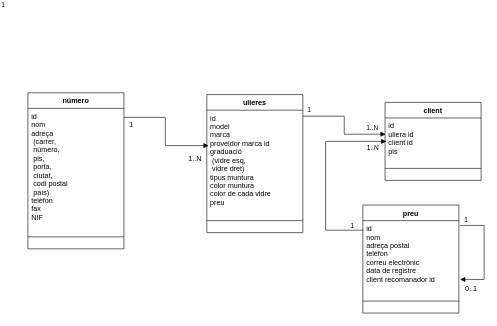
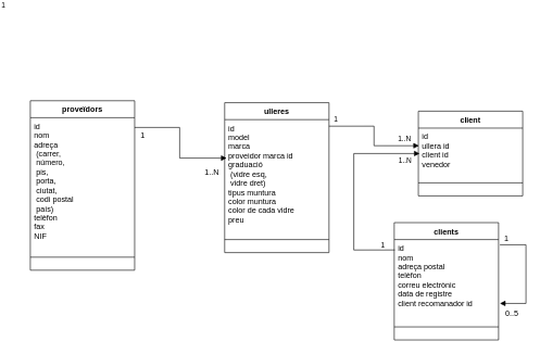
  <mxCell id="0" />
  <mxCell id="1" parent="0" />
- <mxCell id="2" value="número" style="swimlane;fontStyle=1;align=center;verticalAlign=top;childLayout=stackLayout;horizontal=1;startSize=26;horizontalStack=0;resizeParent=1;resizeParentMax=0;resizeLast=0;collapsible=1;marginBottom=0;" parent="1" vertex="1"><mxGeometry x="20" y="20" width="160" height="260" as="geometry" /></mxCell>
+ <mxCell id="2" value="proveïdors" style="swimlane;fontStyle=1;align=center;verticalAlign=top;childLayout=stackLayout;horizontal=1;startSize=26;horizontalStack=0;resizeParent=1;resizeParentMax=0;resizeLast=0;collapsible=1;marginBottom=0;" parent="1" vertex="1"><mxGeometry x="20" y="20" width="160" height="260" as="geometry" /></mxCell>
  <mxCell id="3" value="id&#10;nom&#10;adreça&#10;  (carrer, &#10;  número, &#10;  pis, &#10;  porta, &#10;  ciutat, &#10;  codi postal &#10;  país)&#10;telèfon&#10;fax&#10;NIF" style="text;strokeColor=none;fillColor=none;align=left;verticalAlign=top;spacingLeft=4;spacingRight=4;overflow=hidden;rotatable=0;points=[[0,0.5],[1,0.5]];portConstraint=eastwest;" parent="2" vertex="1"><mxGeometry y="26" width="160" height="194" as="geometry" /></mxCell>
  <mxCell id="4" value="" style="line;strokeWidth=1;fillColor=none;align=left;verticalAlign=middle;spacingTop=-1;spacingLeft=3;spacingRight=3;rotatable=0;labelPosition=right;points=[];portConstraint=eastwest;" parent="2" vertex="1"><mxGeometry y="220" width="160" height="40" as="geometry" /></mxCell>
  <mxCell id="5" value="client" style="swimlane;fontStyle=1;align=center;verticalAlign=top;childLayout=stackLayout;horizontal=1;startSize=26;horizontalStack=0;resizeParent=1;resizeParentMax=0;resizeLast=0;collapsible=1;marginBottom=0;" parent="1" vertex="1"><mxGeometry x="615" y="36" width="160" height="130" as="geometry" /></mxCell>
- <mxCell id="6" value="id&#10;ullera id&#10;client id&#10;pis" style="text;strokeColor=none;fillColor=none;align=left;verticalAlign=top;spacingLeft=4;spacingRight=4;overflow=hidden;rotatable=0;points=[[0,0.5],[1,0.5]];portConstraint=eastwest;" parent="5" vertex="1"><mxGeometry y="26" width="160" height="64" as="geometry" /></mxCell>
+ <mxCell id="6" value="id&#10;ullera id&#10;client id&#10;venedor" style="text;strokeColor=none;fillColor=none;align=left;verticalAlign=top;spacingLeft=4;spacingRight=4;overflow=hidden;rotatable=0;points=[[0,0.5],[1,0.5]];portConstraint=eastwest;" parent="5" vertex="1"><mxGeometry y="26" width="160" height="64" as="geometry" /></mxCell>
  <mxCell id="7" value="" style="line;strokeWidth=1;fillColor=none;align=left;verticalAlign=middle;spacingTop=-1;spacingLeft=3;spacingRight=3;rotatable=0;labelPosition=right;points=[];portConstraint=eastwest;" parent="5" vertex="1"><mxGeometry y="90" width="160" height="40" as="geometry" /></mxCell>
  <mxCell id="8" value="" style="endArrow=block;endFill=1;html=1;edgeStyle=orthogonalEdgeStyle;align=left;verticalAlign=top;rounded=0;entryX=0.019;entryY=0.36;entryDx=0;entryDy=0;entryPerimeter=0;" parent="1" source="3" edge="1" target="13"><mxGeometry x="-1" relative="1" as="geometry"><mxPoint x="208" y="61" as="sourcePoint" /><mxPoint x="318" y="91" as="targetPoint" /><Array as="points"><mxPoint x="249" y="61" /><mxPoint x="249" y="108" /></Array></mxGeometry></mxCell>
  <mxCell id="9" value="1" style="edgeLabel;resizable=0;html=1;align=left;verticalAlign=bottom;" parent="8" connectable="0" vertex="1"><mxGeometry x="-1" relative="1" as="geometry"><mxPoint x="-206" y="-180" as="offset" /></mxGeometry></mxCell>
  <mxCell id="10" value="1..N" style="text;html=1;resizable=0;autosize=1;align=center;verticalAlign=middle;points=[];fillColor=none;strokeColor=none;rounded=0;" parent="1" vertex="1"><mxGeometry x="278" y="121" width="40" height="20" as="geometry" /></mxCell>
  <mxCell id="11" value="1" style="text;html=1;resizable=0;autosize=1;align=center;verticalAlign=middle;points=[];fillColor=none;strokeColor=none;rounded=0;" parent="1" vertex="1"><mxGeometry x="181.92" y="64.03" width="20" height="20" as="geometry" /></mxCell>
  <mxCell id="12" value="ulleres" style="swimlane;fontStyle=1;align=center;verticalAlign=top;childLayout=stackLayout;horizontal=1;startSize=26;horizontalStack=0;resizeParent=1;resizeParentMax=0;resizeLast=0;collapsible=1;marginBottom=0;" parent="1" vertex="1"><mxGeometry x="318" y="23" width="160" height="230" as="geometry" /></mxCell>
  <mxCell id="13" value="id&#10;model&#10;marca&#10;proveidor marca id &#10;graduació &#10;  (vidre esq,&#10;  vidre dret)&#10;tipus muntura &#10;color muntura&#10;color de cada vidre&#10;preu" style="text;strokeColor=none;fillColor=none;align=left;verticalAlign=top;spacingLeft=4;spacingRight=4;overflow=hidden;rotatable=0;points=[[0,0.5],[1,0.5]];portConstraint=eastwest;" parent="12" vertex="1"><mxGeometry y="26" width="160" height="164" as="geometry" /></mxCell>
  <mxCell id="14" value="" style="line;strokeWidth=1;fillColor=none;align=left;verticalAlign=middle;spacingTop=-1;spacingLeft=3;spacingRight=3;rotatable=0;labelPosition=right;points=[];portConstraint=eastwest;" parent="12" vertex="1"><mxGeometry y="190" width="160" height="40" as="geometry" /></mxCell>
  <mxCell id="15" value="" style="endArrow=block;endFill=1;html=1;edgeStyle=orthogonalEdgeStyle;align=left;verticalAlign=top;rounded=0;" parent="1" edge="1"><mxGeometry x="-1" relative="1" as="geometry"><mxPoint x="740" y="241.03" as="sourcePoint" /><mxPoint x="740" y="331" as="targetPoint" /><Array as="points"><mxPoint x="780" y="241" /><mxPoint x="780" y="331" /><mxPoint x="740" y="331" /></Array></mxGeometry></mxCell>
  <mxCell id="16" value="1" style="text;html=1;resizable=0;autosize=1;align=center;verticalAlign=middle;points=[];fillColor=none;strokeColor=none;rounded=0;" parent="1" vertex="1"><mxGeometry x="740" y="221" width="20" height="20" as="geometry" /></mxCell>
- <mxCell id="17" value="0..1" style="text;html=1;resizable=0;autosize=1;align=center;verticalAlign=middle;points=[];fillColor=none;strokeColor=none;rounded=0;" parent="1" vertex="1"><mxGeometry x="738" y="337" width="40" height="20" as="geometry" /></mxCell>
- <mxCell id="18" value="preu" style="swimlane;fontStyle=1;align=center;verticalAlign=top;childLayout=stackLayout;horizontal=1;startSize=26;horizontalStack=0;resizeParent=1;resizeParentMax=0;resizeLast=0;collapsible=1;marginBottom=0;" parent="1" vertex="1"><mxGeometry x="578" y="207" width="160" height="180" as="geometry" /></mxCell>
+ <mxCell id="17" value="0..5" style="text;html=1;resizable=0;autosize=1;align=center;verticalAlign=middle;points=[];fillColor=none;strokeColor=none;rounded=0;" parent="1" vertex="1"><mxGeometry x="738" y="337" width="40" height="20" as="geometry" /></mxCell>
+ <mxCell id="18" value="clients" style="swimlane;fontStyle=1;align=center;verticalAlign=top;childLayout=stackLayout;horizontal=1;startSize=26;horizontalStack=0;resizeParent=1;resizeParentMax=0;resizeLast=0;collapsible=1;marginBottom=0;" parent="1" vertex="1"><mxGeometry x="578" y="207" width="160" height="180" as="geometry" /></mxCell>
  <mxCell id="19" value="id&#10;nom&#10;adreça postal&#10;telèfon&#10;correu electrònic&#10;data de registre&#10;client recomanador id" style="text;strokeColor=none;fillColor=none;align=left;verticalAlign=top;spacingLeft=4;spacingRight=4;overflow=hidden;rotatable=0;points=[[0,0.5],[1,0.5]];portConstraint=eastwest;" parent="18" vertex="1"><mxGeometry y="26" width="160" height="114" as="geometry" /></mxCell>
  <mxCell id="20" value="" style="line;strokeWidth=1;fillColor=none;align=left;verticalAlign=middle;spacingTop=-1;spacingLeft=3;spacingRight=3;rotatable=0;labelPosition=right;points=[];portConstraint=eastwest;" parent="18" vertex="1"><mxGeometry y="140" width="160" height="40" as="geometry" /></mxCell>
  <mxCell id="21" value="" style="endArrow=block;endFill=1;html=1;edgeStyle=orthogonalEdgeStyle;align=left;verticalAlign=top;rounded=0;" parent="1" edge="1"><mxGeometry x="-1" relative="1" as="geometry"><mxPoint x="478" y="59.03" as="sourcePoint" /><mxPoint x="616" y="89.03" as="targetPoint" /><Array as="points"><mxPoint x="547" y="59.03" /><mxPoint x="547" y="89.03" /></Array></mxGeometry></mxCell>
  <mxCell id="22" value="" style="endArrow=block;endFill=1;html=1;edgeStyle=orthogonalEdgeStyle;align=left;verticalAlign=top;rounded=0;exitX=0.006;exitY=0.14;exitDx=0;exitDy=0;exitPerimeter=0;" parent="1" source="19" edge="1"><mxGeometry x="-1" relative="1" as="geometry"><mxPoint x="568" y="248" as="sourcePoint" /><mxPoint x="617" y="101" as="targetPoint" /><Array as="points"><mxPoint x="516" y="249" /><mxPoint x="516" y="101" /></Array></mxGeometry></mxCell>
  <mxCell id="23" value="1" style="edgeLabel;resizable=0;html=1;align=left;verticalAlign=bottom;" parent="1" connectable="0" vertex="1"><mxGeometry x="374.96" y="66.96" as="geometry"><mxPoint x="109" y="-10" as="offset" /></mxGeometry></mxCell>
  <mxCell id="24" value="1..N" style="edgeLabel;resizable=0;html=1;align=left;verticalAlign=bottom;" parent="1" connectable="0" vertex="1"><mxGeometry x="363.96" y="75.96" as="geometry"><mxPoint x="218" y="11" as="offset" /></mxGeometry></mxCell>
  <mxCell id="25" value="1" style="edgeLabel;resizable=0;html=1;align=left;verticalAlign=bottom;" parent="1" connectable="0" vertex="1"><mxGeometry x="568" y="311" as="geometry"><mxPoint x="-12" y="-62" as="offset" /></mxGeometry></mxCell>
  <mxCell id="26" value="1..N" style="edgeLabel;resizable=0;html=1;align=left;verticalAlign=bottom;" parent="1" connectable="0" vertex="1"><mxGeometry x="595" y="182" as="geometry"><mxPoint x="-12" y="-62" as="offset" /></mxGeometry></mxCell>
